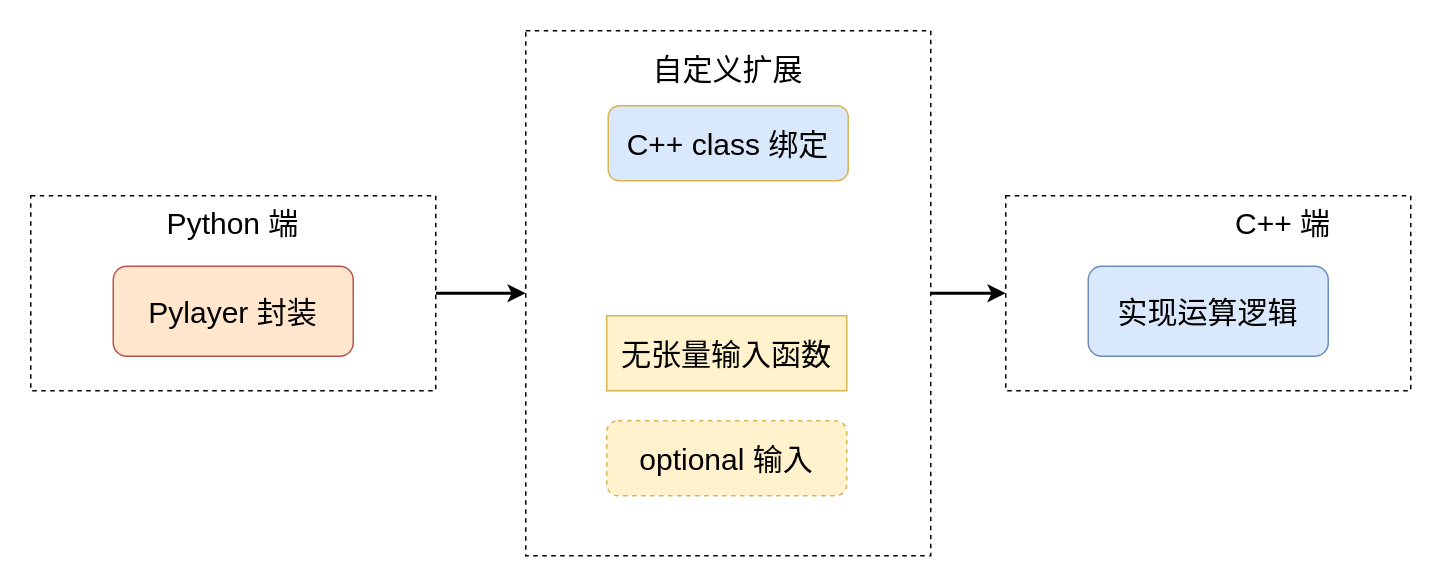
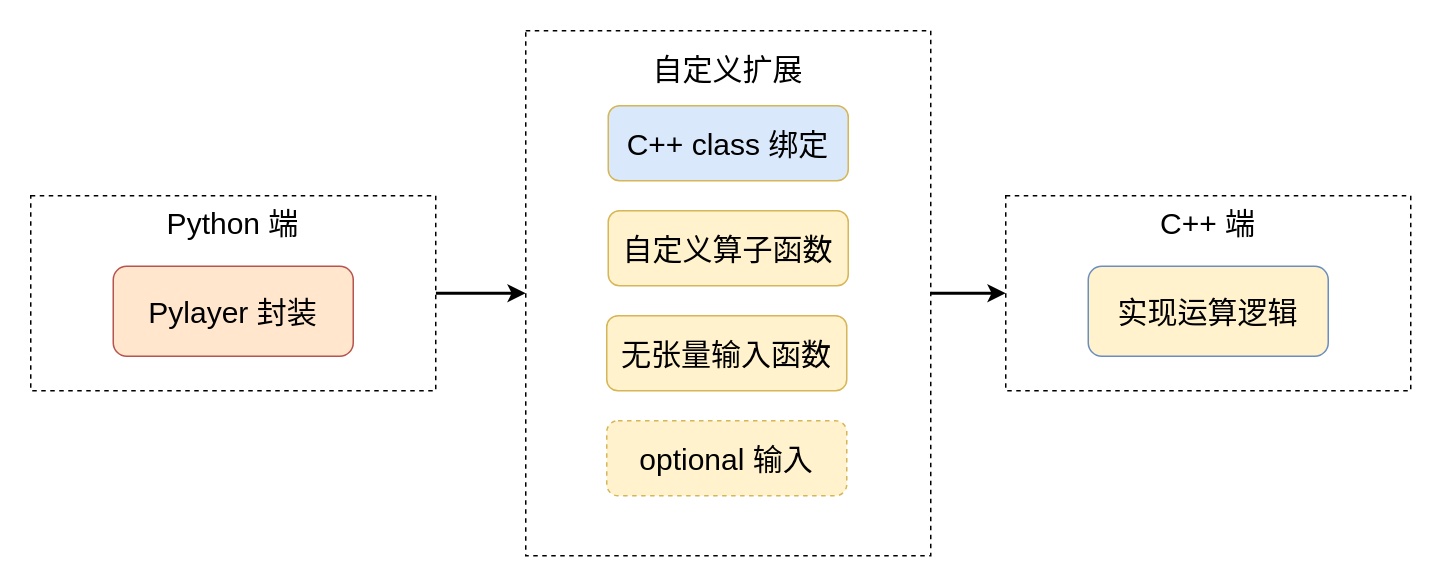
  <mxCell id="0" />
  <mxCell id="1" parent="0" />
  <mxCell id="2" style="edgeStyle=orthogonalEdgeStyle;rounded=0;orthogonalLoop=1;jettySize=auto;html=1;exitX=1;exitY=0.5;exitDx=0;exitDy=0;entryX=0;entryY=0.5;entryDx=0;entryDy=0;strokeWidth=2;" edge="1" parent="1" source="3" target="7"><mxGeometry relative="1" as="geometry" /></mxCell>
  <mxCell id="3" value="" style="rounded=0;whiteSpace=wrap;html=1;dashed=1;" vertex="1" parent="1"><mxGeometry x="20" y="130" width="270" height="130" as="geometry" /></mxCell>
  <mxCell id="4" value="&lt;font style=&quot;font-size: 20px;&quot;&gt;Pylayer 封装&lt;/font&gt;" style="rounded=1;whiteSpace=wrap;html=1;fillColor=#ffe6cc;strokeColor=#b85450;" vertex="1" parent="1"><mxGeometry x="75" y="177" width="160" height="60" as="geometry" /></mxCell>
  <mxCell id="5" value="&lt;font style=&quot;font-size: 20px;&quot;&gt;Python 端&lt;/font&gt;" style="text;html=1;strokeColor=none;fillColor=none;align=center;verticalAlign=middle;whiteSpace=wrap;rounded=0;" vertex="1" parent="1"><mxGeometry x="85" y="133" width="140" height="30" as="geometry" /></mxCell>
  <mxCell id="6" style="edgeStyle=orthogonalEdgeStyle;rounded=0;orthogonalLoop=1;jettySize=auto;html=1;exitX=1;exitY=0.5;exitDx=0;exitDy=0;entryX=0;entryY=0.5;entryDx=0;entryDy=0;strokeWidth=2;" edge="1" parent="1" source="7" target="13"><mxGeometry relative="1" as="geometry" /></mxCell>
  <mxCell id="7" value="" style="rounded=0;whiteSpace=wrap;html=1;dashed=1;" vertex="1" parent="1"><mxGeometry x="350" y="20" width="270" height="350" as="geometry" /></mxCell>
  <mxCell id="8" value="&lt;font style=&quot;font-size: 20px;&quot;&gt;C++ class 绑定&lt;/font&gt;" style="rounded=1;whiteSpace=wrap;html=1;fillColor=#dae8fc;strokeColor=#d6b656;" vertex="1" parent="1"><mxGeometry x="405" y="70" width="160" height="50" as="geometry" /></mxCell>
  <mxCell id="9" value="&lt;font style=&quot;font-size: 20px;&quot;&gt;自定义扩展&lt;/font&gt;" style="text;html=1;strokeColor=none;fillColor=none;align=center;verticalAlign=middle;whiteSpace=wrap;rounded=0;" vertex="1" parent="1"><mxGeometry x="415" y="30" width="140" height="30" as="geometry" /></mxCell>
- <mxCell id="11" value="&lt;font style=&quot;font-size: 20px;&quot;&gt;无张量输入函数&lt;/font&gt;" style="whiteSpace=wrap;html=1;fillColor=#fff2cc;strokeColor=#d6b656;rounded=0;" vertex="1" parent="1"><mxGeometry x="404" y="210" width="160" height="50" as="geometry" /></mxCell>
+ <mxCell id="10" value="&lt;font style=&quot;font-size: 20px;&quot;&gt;自定义算子函数&lt;/font&gt;" style="rounded=1;whiteSpace=wrap;html=1;fillColor=#fff2cc;strokeColor=#d6b656;" vertex="1" parent="1"><mxGeometry x="405" y="140" width="160" height="50" as="geometry" /></mxCell>
+ <mxCell id="11" value="&lt;font style=&quot;font-size: 20px;&quot;&gt;无张量输入函数&lt;/font&gt;" style="rounded=1;whiteSpace=wrap;html=1;fillColor=#fff2cc;strokeColor=#d6b656;" vertex="1" parent="1"><mxGeometry x="404" y="210" width="160" height="50" as="geometry" /></mxCell>
  <mxCell id="12" value="&lt;span style=&quot;font-size: 20px;&quot;&gt;optional 输入&lt;/span&gt;" style="rounded=1;whiteSpace=wrap;html=1;fillColor=#fff2cc;strokeColor=#d6b656;dashed=1;" vertex="1" parent="1"><mxGeometry x="404" y="280" width="160" height="50" as="geometry" /></mxCell>
  <mxCell id="13" value="" style="rounded=0;whiteSpace=wrap;html=1;dashed=1;" vertex="1" parent="1"><mxGeometry x="670" y="130" width="270" height="130" as="geometry" /></mxCell>
- <mxCell id="14" value="&lt;font style=&quot;font-size: 20px;&quot;&gt;实现运算逻辑&lt;/font&gt;" style="rounded=1;whiteSpace=wrap;html=1;fillColor=#dae8fc;strokeColor=#6c8ebf;" vertex="1" parent="1"><mxGeometry x="725" y="177" width="160" height="60" as="geometry" /></mxCell>
- <mxCell id="15" value="&lt;font style=&quot;font-size: 20px;&quot;&gt;C++ 端&lt;/font&gt;" style="text;html=1;strokeColor=none;fillColor=none;align=center;verticalAlign=middle;whiteSpace=wrap;rounded=0;" vertex="1" parent="1"><mxGeometry x="785" y="133" width="140" height="30" as="geometry" /></mxCell>
+ <mxCell id="14" value="&lt;font style=&quot;font-size: 20px;&quot;&gt;实现运算逻辑&lt;/font&gt;" style="rounded=1;whiteSpace=wrap;html=1;fillColor=#fff2cc;strokeColor=#6c8ebf;" vertex="1" parent="1"><mxGeometry x="725" y="177" width="160" height="60" as="geometry" /></mxCell>
+ <mxCell id="15" value="&lt;font style=&quot;font-size: 20px;&quot;&gt;C++ 端&lt;/font&gt;" style="text;html=1;strokeColor=none;fillColor=none;align=center;verticalAlign=middle;whiteSpace=wrap;rounded=0;" vertex="1" parent="1"><mxGeometry x="735" y="133" width="140" height="30" as="geometry" /></mxCell>
